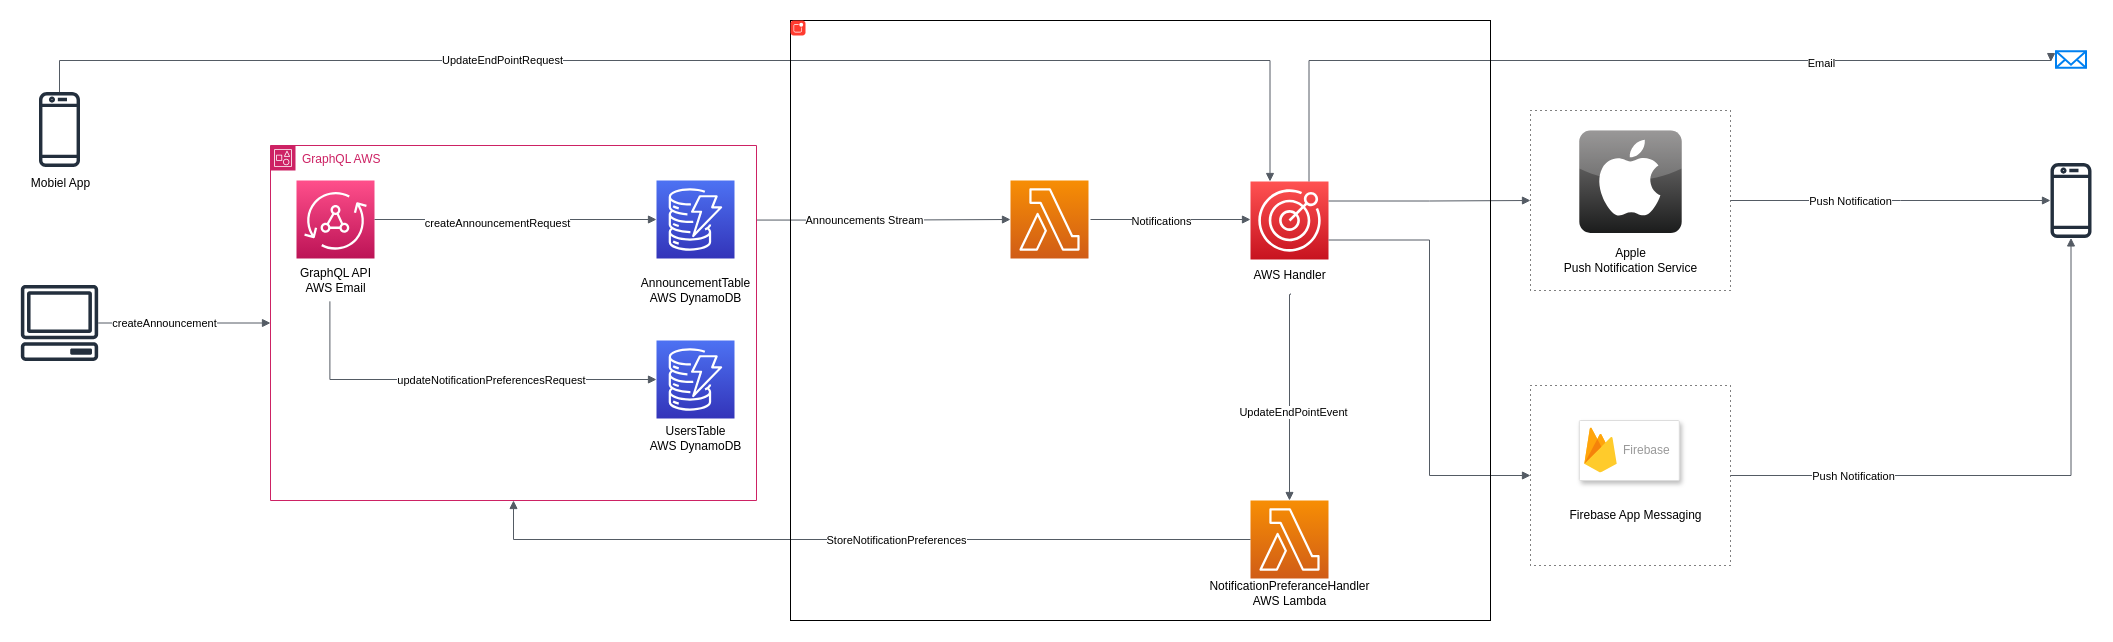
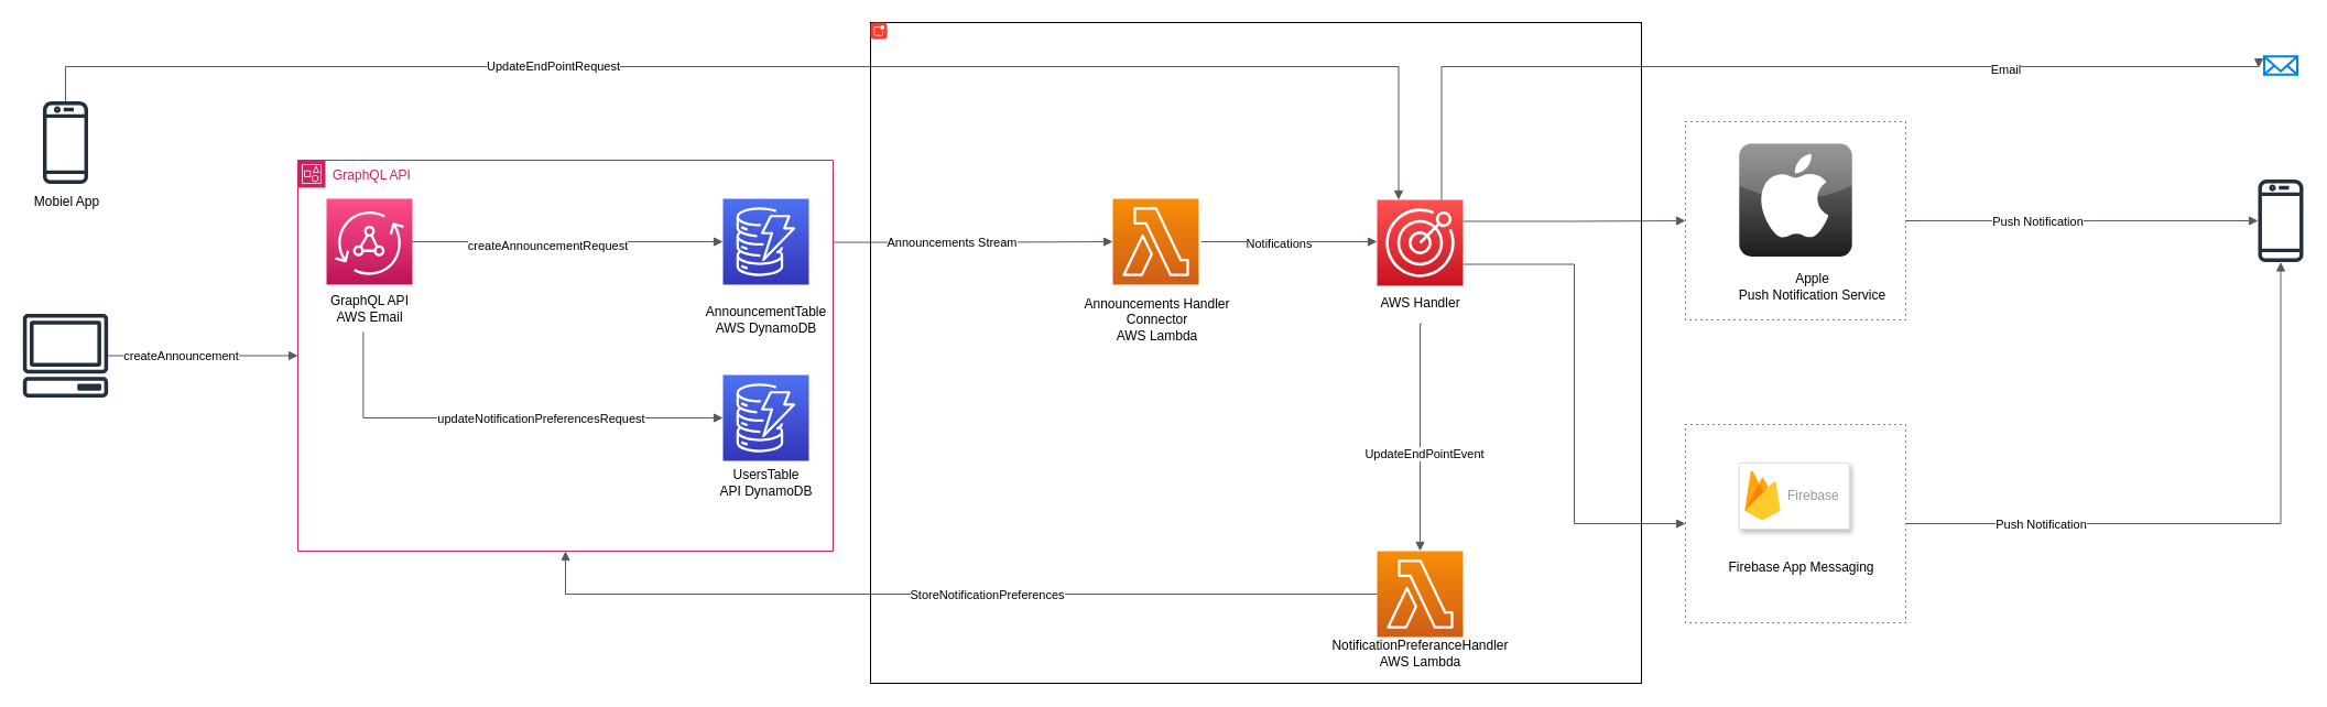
  <mxCell id="0" />
  <mxCell id="1" parent="0" />
  <mxCell id="2" value="" style="rounded=0;whiteSpace=wrap;html=1;fillColor=none;dashed=1;dashPattern=1 4;" vertex="1" parent="1"><mxGeometry x="1530" y="385" width="200" height="180" as="geometry" /></mxCell>
  <mxCell id="3" value="" style="rounded=0;whiteSpace=wrap;html=1;fillColor=none;dashed=1;dashPattern=1 4;" vertex="1" parent="1"><mxGeometry x="1530" y="110" width="200" height="180" as="geometry" /></mxCell>
  <mxCell id="4" value="" style="sketch=0;points=[[0,0,0],[0.25,0,0],[0.5,0,0],[0.75,0,0],[1,0,0],[0,1,0],[0.25,1,0],[0.5,1,0],[0.75,1,0],[1,1,0],[0,0.25,0],[0,0.5,0],[0,0.75,0],[1,0.25,0],[1,0.5,0],[1,0.75,0]];outlineConnect=0;fontColor=#232F3E;gradientColor=#4D72F3;gradientDirection=north;fillColor=#3334B9;strokeColor=#ffffff;dashed=0;verticalLabelPosition=bottom;verticalAlign=top;align=center;html=1;fontSize=12;fontStyle=0;aspect=fixed;shape=mxgraph.aws4.resourceIcon;resIcon=mxgraph.aws4.dynamodb;" vertex="1" parent="1"><mxGeometry x="656" y="180" width="78" height="78" as="geometry" /></mxCell>
  <mxCell id="5" value="" style="sketch=0;points=[[0,0,0],[0.25,0,0],[0.5,0,0],[0.75,0,0],[1,0,0],[0,1,0],[0.25,1,0],[0.5,1,0],[0.75,1,0],[1,1,0],[0,0.25,0],[0,0.5,0],[0,0.75,0],[1,0.25,0],[1,0.5,0],[1,0.75,0]];outlineConnect=0;fontColor=#232F3E;gradientColor=#F78E04;gradientDirection=north;fillColor=#D05C17;strokeColor=#ffffff;dashed=0;verticalLabelPosition=bottom;verticalAlign=top;align=center;html=1;fontSize=12;fontStyle=0;aspect=fixed;shape=mxgraph.aws4.resourceIcon;resIcon=mxgraph.aws4.lambda;" vertex="1" parent="1"><mxGeometry x="1010" y="180" width="78" height="78" as="geometry" /></mxCell>
+ <mxCell id="6" value="Announcements&amp;nbsp;Handler&lt;br&gt;Connector&lt;br&gt;AWS Lambda" style="text;html=1;align=center;verticalAlign=middle;resizable=0;points=[];autosize=1;strokeColor=none;fillColor=none;" vertex="1" parent="1"><mxGeometry x="970" y="260" width="160" height="60" as="geometry" /></mxCell>
  <mxCell id="7" value="AnnouncementTable&lt;br&gt;AWS DynamoDB" style="text;html=1;align=center;verticalAlign=middle;resizable=0;points=[];autosize=1;strokeColor=none;fillColor=none;" vertex="1" parent="1"><mxGeometry x="630" y="270" width="130" height="40" as="geometry" /></mxCell>
  <mxCell id="8" value="" style="edgeStyle=orthogonalEdgeStyle;html=1;endArrow=block;elbow=vertical;startArrow=none;endFill=1;strokeColor=#545B64;rounded=0;entryX=0;entryY=0.5;entryDx=0;entryDy=0;entryPerimeter=0;exitX=1.001;exitY=0.21;exitDx=0;exitDy=0;exitPerimeter=0;" edge="1" parent="1" source="35" target="5"><mxGeometry width="100" relative="1" as="geometry"><mxPoint x="850" y="219" as="sourcePoint" /><mxPoint x="950" y="220" as="targetPoint" /></mxGeometry></mxCell>
  <mxCell id="9" value="Announcements Stream" style="edgeLabel;html=1;align=center;verticalAlign=middle;resizable=0;points=[];" vertex="1" connectable="0" parent="8"><mxGeometry x="-0.427" relative="1" as="geometry"><mxPoint x="34" as="offset" /></mxGeometry></mxCell>
  <mxCell id="10" value="" style="edgeStyle=orthogonalEdgeStyle;html=1;endArrow=block;elbow=vertical;startArrow=none;endFill=1;strokeColor=#545B64;rounded=0;entryX=0;entryY=0.5;entryDx=0;entryDy=0;entryPerimeter=0;" edge="1" parent="1"><mxGeometry width="100" relative="1" as="geometry"><mxPoint x="1090" y="219" as="sourcePoint" /><mxPoint x="1250" y="219" as="targetPoint" /></mxGeometry></mxCell>
  <mxCell id="11" value="Notifications" style="edgeLabel;html=1;align=center;verticalAlign=middle;resizable=0;points=[];" vertex="1" connectable="0" parent="10"><mxGeometry x="-0.271" relative="1" as="geometry"><mxPoint x="12" y="1" as="offset" /></mxGeometry></mxCell>
  <mxCell id="12" value="" style="sketch=0;points=[[0,0,0],[0.25,0,0],[0.5,0,0],[0.75,0,0],[1,0,0],[0,1,0],[0.25,1,0],[0.5,1,0],[0.75,1,0],[1,1,0],[0,0.25,0],[0,0.5,0],[0,0.75,0],[1,0.25,0],[1,0.5,0],[1,0.75,0]];outlineConnect=0;fontColor=#232F3E;gradientColor=#FF4F8B;gradientDirection=north;fillColor=#BC1356;strokeColor=#ffffff;dashed=0;verticalLabelPosition=bottom;verticalAlign=top;align=center;html=1;fontSize=12;fontStyle=0;aspect=fixed;shape=mxgraph.aws4.resourceIcon;resIcon=mxgraph.aws4.appsync;" vertex="1" parent="1"><mxGeometry x="296" y="180" width="78" height="78" as="geometry" /></mxCell>
  <mxCell id="13" value="" style="sketch=0;outlineConnect=0;fontColor=#232F3E;gradientColor=none;fillColor=#232F3D;strokeColor=none;dashed=0;verticalLabelPosition=bottom;verticalAlign=top;align=center;html=1;fontSize=12;fontStyle=0;aspect=fixed;pointerEvents=1;shape=mxgraph.aws4.mobile_client;" vertex="1" parent="1"><mxGeometry x="2050" y="161" width="41" height="78" as="geometry" /></mxCell>
  <mxCell id="14" value="" style="sketch=0;outlineConnect=0;fontColor=#232F3E;gradientColor=none;fillColor=#232F3D;strokeColor=none;dashed=0;verticalLabelPosition=bottom;verticalAlign=top;align=center;html=1;fontSize=12;fontStyle=0;aspect=fixed;pointerEvents=1;shape=mxgraph.aws4.client;" vertex="1" parent="1"><mxGeometry x="20" y="284.5" width="78" height="76" as="geometry" /></mxCell>
  <mxCell id="15" value="" style="sketch=0;points=[[0,0,0],[0.25,0,0],[0.5,0,0],[0.75,0,0],[1,0,0],[0,1,0],[0.25,1,0],[0.5,1,0],[0.75,1,0],[1,1,0],[0,0.25,0],[0,0.5,0],[0,0.75,0],[1,0.25,0],[1,0.5,0],[1,0.75,0]];outlineConnect=0;fontColor=#232F3E;gradientColor=#FF5252;gradientDirection=north;fillColor=#C7131F;strokeColor=#ffffff;dashed=0;verticalLabelPosition=bottom;verticalAlign=top;align=center;html=1;fontSize=12;fontStyle=0;aspect=fixed;shape=mxgraph.aws4.resourceIcon;resIcon=mxgraph.aws4.pinpoint;" vertex="1" parent="1"><mxGeometry x="1250" y="181" width="78" height="78" as="geometry" /></mxCell>
  <mxCell id="16" value="" style="edgeStyle=orthogonalEdgeStyle;html=1;endArrow=block;elbow=vertical;startArrow=none;endFill=1;strokeColor=#545B64;rounded=0;exitX=1;exitY=0.25;exitDx=0;exitDy=0;exitPerimeter=0;entryX=0;entryY=0.5;entryDx=0;entryDy=0;" edge="1" parent="1" source="15" target="3"><mxGeometry width="100" relative="1" as="geometry"><mxPoint x="1330" y="220" as="sourcePoint" /><mxPoint x="1530" y="220" as="targetPoint" /></mxGeometry></mxCell>
  <mxCell id="17" value="" style="dashed=0;outlineConnect=0;html=1;align=center;labelPosition=center;verticalLabelPosition=bottom;verticalAlign=top;shape=mxgraph.webicons.apple;fillColor=#807E7E;gradientColor=#1B1C1C" vertex="1" parent="1"><mxGeometry x="1578.8" y="130" width="102.4" height="102.4" as="geometry" /></mxCell>
- <mxCell id="18" value="Apple&lt;br&gt;Push Notification Service" style="text;html=1;align=center;verticalAlign=middle;resizable=0;points=[];autosize=1;strokeColor=none;fillColor=none;" vertex="1" parent="1"><mxGeometry x="1550" y="240" width="160" height="40" as="geometry" /></mxCell>
+ <mxCell id="18" value="Apple&lt;br&gt;Push Notification Service" style="text;html=1;align=center;verticalAlign=middle;resizable=0;points=[];autosize=1;strokeColor=none;fillColor=none;" vertex="1" parent="1"><mxGeometry x="1565" y="240" width="160" height="40" as="geometry" /></mxCell>
  <mxCell id="19" value="" style="edgeStyle=orthogonalEdgeStyle;html=1;endArrow=block;elbow=vertical;startArrow=none;endFill=1;strokeColor=#545B64;rounded=0;exitX=1;exitY=0.5;exitDx=0;exitDy=0;" edge="1" parent="1" source="3" target="13"><mxGeometry width="100" relative="1" as="geometry"><mxPoint x="1910" y="340" as="sourcePoint" /><mxPoint x="2010" y="340" as="targetPoint" /><Array as="points"><mxPoint x="1900" y="200" /><mxPoint x="1900" y="200" /></Array></mxGeometry></mxCell>
  <mxCell id="20" value="Push Notification" style="edgeLabel;html=1;align=center;verticalAlign=middle;resizable=0;points=[];" vertex="1" connectable="0" parent="19"><mxGeometry x="-0.217" y="-2" relative="1" as="geometry"><mxPoint x="-6" y="-2" as="offset" /></mxGeometry></mxCell>
  <mxCell id="21" value="" style="html=1;verticalLabelPosition=bottom;align=center;labelBackgroundColor=#ffffff;verticalAlign=top;strokeWidth=2;strokeColor=#0080F0;shadow=0;dashed=0;shape=mxgraph.ios7.icons.mail;" vertex="1" parent="1"><mxGeometry x="2055.5" y="50.75" width="30" height="16.5" as="geometry" /></mxCell>
  <mxCell id="22" value="" style="edgeStyle=orthogonalEdgeStyle;html=1;endArrow=block;elbow=vertical;startArrow=none;endFill=1;strokeColor=#545B64;rounded=0;exitX=0.75;exitY=0;exitDx=0;exitDy=0;exitPerimeter=0;entryX=-0.171;entryY=0.63;entryDx=0;entryDy=0;entryPerimeter=0;" edge="1" parent="1" source="15" target="21"><mxGeometry width="100" relative="1" as="geometry"><mxPoint x="1580" y="30" as="sourcePoint" /><mxPoint x="1950" y="100" as="targetPoint" /><Array as="points"><mxPoint x="1309" y="60" /><mxPoint x="2050" y="60" /></Array></mxGeometry></mxCell>
  <mxCell id="23" value="Email" style="edgeLabel;html=1;align=center;verticalAlign=middle;resizable=0;points=[];" vertex="1" connectable="0" parent="22"><mxGeometry x="0.465" y="-1" relative="1" as="geometry"><mxPoint y="1" as="offset" /></mxGeometry></mxCell>
  <mxCell id="24" value="GraphQL API&lt;br&gt;AWS Email" style="text;html=1;align=center;verticalAlign=middle;resizable=0;points=[];autosize=1;strokeColor=none;fillColor=none;" vertex="1" parent="1"><mxGeometry x="285" y="260" width="100" height="40" as="geometry" /></mxCell>
  <mxCell id="25" value="AWS Handler" style="text;html=1;align=center;verticalAlign=middle;resizable=0;points=[];autosize=1;strokeColor=none;fillColor=none;" vertex="1" parent="1"><mxGeometry x="1239" y="260" width="100" height="30" as="geometry" /></mxCell>
  <mxCell id="26" value="" style="edgeStyle=orthogonalEdgeStyle;html=1;endArrow=block;elbow=vertical;startArrow=none;endFill=1;strokeColor=#545B64;rounded=0;entryX=0;entryY=0.5;entryDx=0;entryDy=0;entryPerimeter=0;exitX=1;exitY=0.5;exitDx=0;exitDy=0;exitPerimeter=0;" edge="1" parent="1" source="12" target="4"><mxGeometry width="100" relative="1" as="geometry"><mxPoint x="356" y="230" as="sourcePoint" /><mxPoint x="456" y="230" as="targetPoint" /><Array as="points"><mxPoint x="446" y="219" /><mxPoint x="446" y="219" /></Array></mxGeometry></mxCell>
  <mxCell id="27" value="createAnnouncementRequest" style="edgeLabel;html=1;align=center;verticalAlign=middle;resizable=0;points=[];" vertex="1" connectable="0" parent="26"><mxGeometry x="-0.135" y="-3" relative="1" as="geometry"><mxPoint as="offset" /></mxGeometry></mxCell>
  <mxCell id="28" value="" style="edgeStyle=orthogonalEdgeStyle;html=1;endArrow=block;elbow=vertical;startArrow=none;endFill=1;strokeColor=#545B64;rounded=0;entryX=0.25;entryY=0;entryDx=0;entryDy=0;entryPerimeter=0;" edge="1" parent="1" source="48" target="15"><mxGeometry width="100" relative="1" as="geometry"><mxPoint x="59" y="80" as="sourcePoint" /><mxPoint x="1260" y="18.7" as="targetPoint" /><Array as="points"><mxPoint x="59" y="60" /><mxPoint x="1269" y="60" /></Array></mxGeometry></mxCell>
  <mxCell id="29" value="UpdateEndPointRequest" style="edgeLabel;html=1;align=center;verticalAlign=middle;resizable=0;points=[];" vertex="1" connectable="0" parent="28"><mxGeometry x="-0.071" y="-2" relative="1" as="geometry"><mxPoint x="-159" y="-3" as="offset" /></mxGeometry></mxCell>
  <mxCell id="30" value="" style="sketch=0;points=[[0,0,0],[0.25,0,0],[0.5,0,0],[0.75,0,0],[1,0,0],[0,1,0],[0.25,1,0],[0.5,1,0],[0.75,1,0],[1,1,0],[0,0.25,0],[0,0.5,0],[0,0.75,0],[1,0.25,0],[1,0.5,0],[1,0.75,0]];outlineConnect=0;fontColor=#232F3E;gradientColor=#F78E04;gradientDirection=north;fillColor=#D05C17;strokeColor=#ffffff;dashed=0;verticalLabelPosition=bottom;verticalAlign=top;align=center;html=1;fontSize=12;fontStyle=0;aspect=fixed;shape=mxgraph.aws4.resourceIcon;resIcon=mxgraph.aws4.lambda;" vertex="1" parent="1"><mxGeometry x="1250" y="500" width="78" height="78" as="geometry" /></mxCell>
  <mxCell id="31" value="" style="edgeStyle=orthogonalEdgeStyle;html=1;endArrow=block;elbow=vertical;startArrow=none;endFill=1;strokeColor=#545B64;rounded=0;entryX=0.5;entryY=0;entryDx=0;entryDy=0;entryPerimeter=0;" edge="1" parent="1" target="30"><mxGeometry width="100" relative="1" as="geometry"><mxPoint x="1290" y="293" as="sourcePoint" /><mxPoint x="1280" y="610" as="targetPoint" /><Array as="points"><mxPoint x="1289" y="294" /></Array></mxGeometry></mxCell>
  <mxCell id="32" value="UpdateEndPointEvent" style="edgeLabel;html=1;align=center;verticalAlign=middle;resizable=0;points=[];" vertex="1" connectable="0" parent="31"><mxGeometry x="0.006" y="3" relative="1" as="geometry"><mxPoint y="14" as="offset" /></mxGeometry></mxCell>
  <mxCell id="33" value="" style="edgeStyle=orthogonalEdgeStyle;html=1;endArrow=none;elbow=vertical;startArrow=block;startFill=1;strokeColor=#545B64;rounded=0;entryX=0;entryY=0.5;entryDx=0;entryDy=0;entryPerimeter=0;exitX=0.5;exitY=1;exitDx=0;exitDy=0;" edge="1" parent="1" source="35" target="30"><mxGeometry width="100" relative="1" as="geometry"><mxPoint x="380" y="539" as="sourcePoint" /><mxPoint x="690" y="540" as="targetPoint" /></mxGeometry></mxCell>
  <mxCell id="34" value="StoreNotificationPreferences" style="edgeLabel;html=1;align=center;verticalAlign=middle;resizable=0;points=[];" vertex="1" connectable="0" parent="33"><mxGeometry x="0.085" y="-1" relative="1" as="geometry"><mxPoint y="-1" as="offset" /></mxGeometry></mxCell>
- <mxCell id="35" value="GraphQL AWS" style="points=[[0,0],[0.25,0],[0.5,0],[0.75,0],[1,0],[1,0.25],[1,0.5],[1,0.75],[1,1],[0.75,1],[0.5,1],[0.25,1],[0,1],[0,0.75],[0,0.5],[0,0.25]];outlineConnect=0;gradientColor=none;html=1;whiteSpace=wrap;fontSize=12;fontStyle=0;container=1;pointerEvents=0;collapsible=0;recursiveResize=0;shape=mxgraph.aws4.group;grIcon=mxgraph.aws4.group_account;strokeColor=#CD2264;fillColor=none;verticalAlign=top;align=left;spacingLeft=30;fontColor=#CD2264;dashed=0;" vertex="1" parent="1"><mxGeometry x="270" y="145" width="486" height="355" as="geometry" /></mxCell>
+ <mxCell id="35" value="GraphQL API" style="points=[[0,0],[0.25,0],[0.5,0],[0.75,0],[1,0],[1,0.25],[1,0.5],[1,0.75],[1,1],[0.75,1],[0.5,1],[0.25,1],[0,1],[0,0.75],[0,0.5],[0,0.25]];outlineConnect=0;gradientColor=none;html=1;whiteSpace=wrap;fontSize=12;fontStyle=0;container=1;pointerEvents=0;collapsible=0;recursiveResize=0;shape=mxgraph.aws4.group;grIcon=mxgraph.aws4.group_account;strokeColor=#CD2264;fillColor=none;verticalAlign=top;align=left;spacingLeft=30;fontColor=#CD2264;dashed=0;" vertex="1" parent="1"><mxGeometry x="270" y="145" width="486" height="355" as="geometry" /></mxCell>
  <mxCell id="36" value="" style="sketch=0;points=[[0,0,0],[0.25,0,0],[0.5,0,0],[0.75,0,0],[1,0,0],[0,1,0],[0.25,1,0],[0.5,1,0],[0.75,1,0],[1,1,0],[0,0.25,0],[0,0.5,0],[0,0.75,0],[1,0.25,0],[1,0.5,0],[1,0.75,0]];outlineConnect=0;fontColor=#232F3E;gradientColor=#4D72F3;gradientDirection=north;fillColor=#3334B9;strokeColor=#ffffff;dashed=0;verticalLabelPosition=bottom;verticalAlign=top;align=center;html=1;fontSize=12;fontStyle=0;aspect=fixed;shape=mxgraph.aws4.resourceIcon;resIcon=mxgraph.aws4.dynamodb;" vertex="1" parent="35"><mxGeometry x="386" y="195" width="78" height="78" as="geometry" /></mxCell>
- <mxCell id="37" value="UsersTable&lt;br&gt;AWS DynamoDB" style="text;html=1;align=center;verticalAlign=middle;resizable=0;points=[];autosize=1;strokeColor=none;fillColor=none;" vertex="1" parent="35"><mxGeometry x="365" y="273" width="120" height="40" as="geometry" /></mxCell>
+ <mxCell id="37" value="UsersTable&lt;br&gt;API DynamoDB" style="text;html=1;align=center;verticalAlign=middle;resizable=0;points=[];autosize=1;strokeColor=none;fillColor=none;" vertex="1" parent="35"><mxGeometry x="365" y="273" width="120" height="40" as="geometry" /></mxCell>
  <mxCell id="38" value="" style="edgeStyle=orthogonalEdgeStyle;html=1;endArrow=block;elbow=vertical;startArrow=none;endFill=1;strokeColor=#545B64;rounded=0;exitX=0.444;exitY=1.021;exitDx=0;exitDy=0;exitPerimeter=0;entryX=0;entryY=0.5;entryDx=0;entryDy=0;entryPerimeter=0;" edge="1" parent="1" source="24" target="36"><mxGeometry width="100" relative="1" as="geometry"><mxPoint x="360" y="600" as="sourcePoint" /><mxPoint x="460" y="600" as="targetPoint" /></mxGeometry></mxCell>
  <mxCell id="39" value="updateNotificationPreferencesRequest" style="edgeLabel;html=1;align=center;verticalAlign=middle;resizable=0;points=[];" vertex="1" connectable="0" parent="38"><mxGeometry x="-0.047" y="-4" relative="1" as="geometry"><mxPoint x="46" y="-4" as="offset" /></mxGeometry></mxCell>
  <mxCell id="40" value="NotificationPreferanceHandler&lt;br&gt;AWS Lambda" style="text;html=1;align=center;verticalAlign=middle;resizable=0;points=[];autosize=1;strokeColor=none;fillColor=none;" vertex="1" parent="1"><mxGeometry x="1199" y="573" width="180" height="40" as="geometry" /></mxCell>
  <mxCell id="41" value="" style="strokeColor=#dddddd;shadow=1;strokeWidth=1;rounded=1;absoluteArcSize=1;arcSize=2;" vertex="1" parent="1"><mxGeometry x="1578.8" y="420" width="100" height="60" as="geometry" /></mxCell>
  <mxCell id="42" value="Firebase" style="sketch=0;dashed=0;connectable=0;html=1;fillColor=#5184F3;strokeColor=none;shape=mxgraph.gcp2.firebase;part=1;labelPosition=right;verticalLabelPosition=middle;align=left;verticalAlign=middle;spacingLeft=5;fontColor=#999999;fontSize=12;" vertex="1" parent="41"><mxGeometry width="32.4" height="45" relative="1" as="geometry"><mxPoint x="5" y="7" as="offset" /></mxGeometry></mxCell>
  <mxCell id="43" value="Firebase App Messaging" style="text;html=1;align=center;verticalAlign=middle;resizable=0;points=[];autosize=1;strokeColor=none;fillColor=none;" vertex="1" parent="1"><mxGeometry x="1550" y="500" width="170" height="30" as="geometry" /></mxCell>
  <mxCell id="44" value="" style="edgeStyle=orthogonalEdgeStyle;html=1;endArrow=block;elbow=vertical;startArrow=none;endFill=1;strokeColor=#545B64;rounded=0;exitX=1;exitY=0.75;exitDx=0;exitDy=0;exitPerimeter=0;entryX=0;entryY=0.5;entryDx=0;entryDy=0;" edge="1" parent="1" source="15" target="2"><mxGeometry width="100" relative="1" as="geometry"><mxPoint x="1840" y="530" as="sourcePoint" /><mxPoint x="1940" y="530" as="targetPoint" /></mxGeometry></mxCell>
  <mxCell id="45" value="" style="edgeStyle=orthogonalEdgeStyle;html=1;endArrow=block;elbow=vertical;startArrow=none;endFill=1;strokeColor=#545B64;rounded=0;exitX=1;exitY=0.5;exitDx=0;exitDy=0;" edge="1" parent="1" source="2" target="13"><mxGeometry width="100" relative="1" as="geometry"><mxPoint x="2020" y="470" as="sourcePoint" /><mxPoint x="2120" y="470" as="targetPoint" /></mxGeometry></mxCell>
  <mxCell id="46" value="Push Notification" style="edgeLabel;html=1;align=center;verticalAlign=middle;resizable=0;points=[];" vertex="1" connectable="0" parent="45"><mxGeometry x="-0.6" y="-2" relative="1" as="geometry"><mxPoint x="6" y="-2" as="offset" /></mxGeometry></mxCell>
  <mxCell id="47" value="" style="rounded=0;whiteSpace=wrap;html=1;fillColor=none;" vertex="1" parent="1"><mxGeometry x="790" y="20" width="700" height="600" as="geometry" /></mxCell>
  <mxCell id="48" value="" style="sketch=0;outlineConnect=0;fontColor=#232F3E;gradientColor=none;fillColor=#232F3D;strokeColor=none;dashed=0;verticalLabelPosition=bottom;verticalAlign=top;align=center;html=1;fontSize=12;fontStyle=0;aspect=fixed;pointerEvents=1;shape=mxgraph.aws4.mobile_client;" vertex="1" parent="1"><mxGeometry x="38.5" y="90" width="41" height="78" as="geometry" /></mxCell>
  <mxCell id="49" value="" style="edgeStyle=orthogonalEdgeStyle;html=1;endArrow=block;elbow=vertical;startArrow=none;endFill=1;strokeColor=#545B64;rounded=0;" edge="1" parent="1" source="14" target="35"><mxGeometry width="100" relative="1" as="geometry"><mxPoint x="100" y="280" as="sourcePoint" /><mxPoint x="200" y="280" as="targetPoint" /></mxGeometry></mxCell>
  <mxCell id="50" value="createAnnouncement" style="edgeLabel;html=1;align=center;verticalAlign=middle;resizable=0;points=[];" vertex="1" connectable="0" parent="49"><mxGeometry x="-0.235" relative="1" as="geometry"><mxPoint as="offset" /></mxGeometry></mxCell>
  <mxCell id="51" value="Mobiel App" style="text;html=1;align=center;verticalAlign=middle;resizable=0;points=[];autosize=1;strokeColor=none;fillColor=none;" vertex="1" parent="1"><mxGeometry x="20" y="168" width="80" height="30" as="geometry" /></mxCell>
  <mxCell id="52" value="" style="html=1;strokeWidth=1;shadow=0;dashed=0;shape=mxgraph.ios7.misc.notification;fillColor=#FF3B2F;strokeColor=none;buttonText=;strokeColor2=#222222;fontColor=#222222;fontSize=8;verticalLabelPosition=bottom;verticalAlign=top;align=center;sketch=0;" vertex="1" parent="1"><mxGeometry x="790" y="20" width="15" height="15" as="geometry" /></mxCell>
